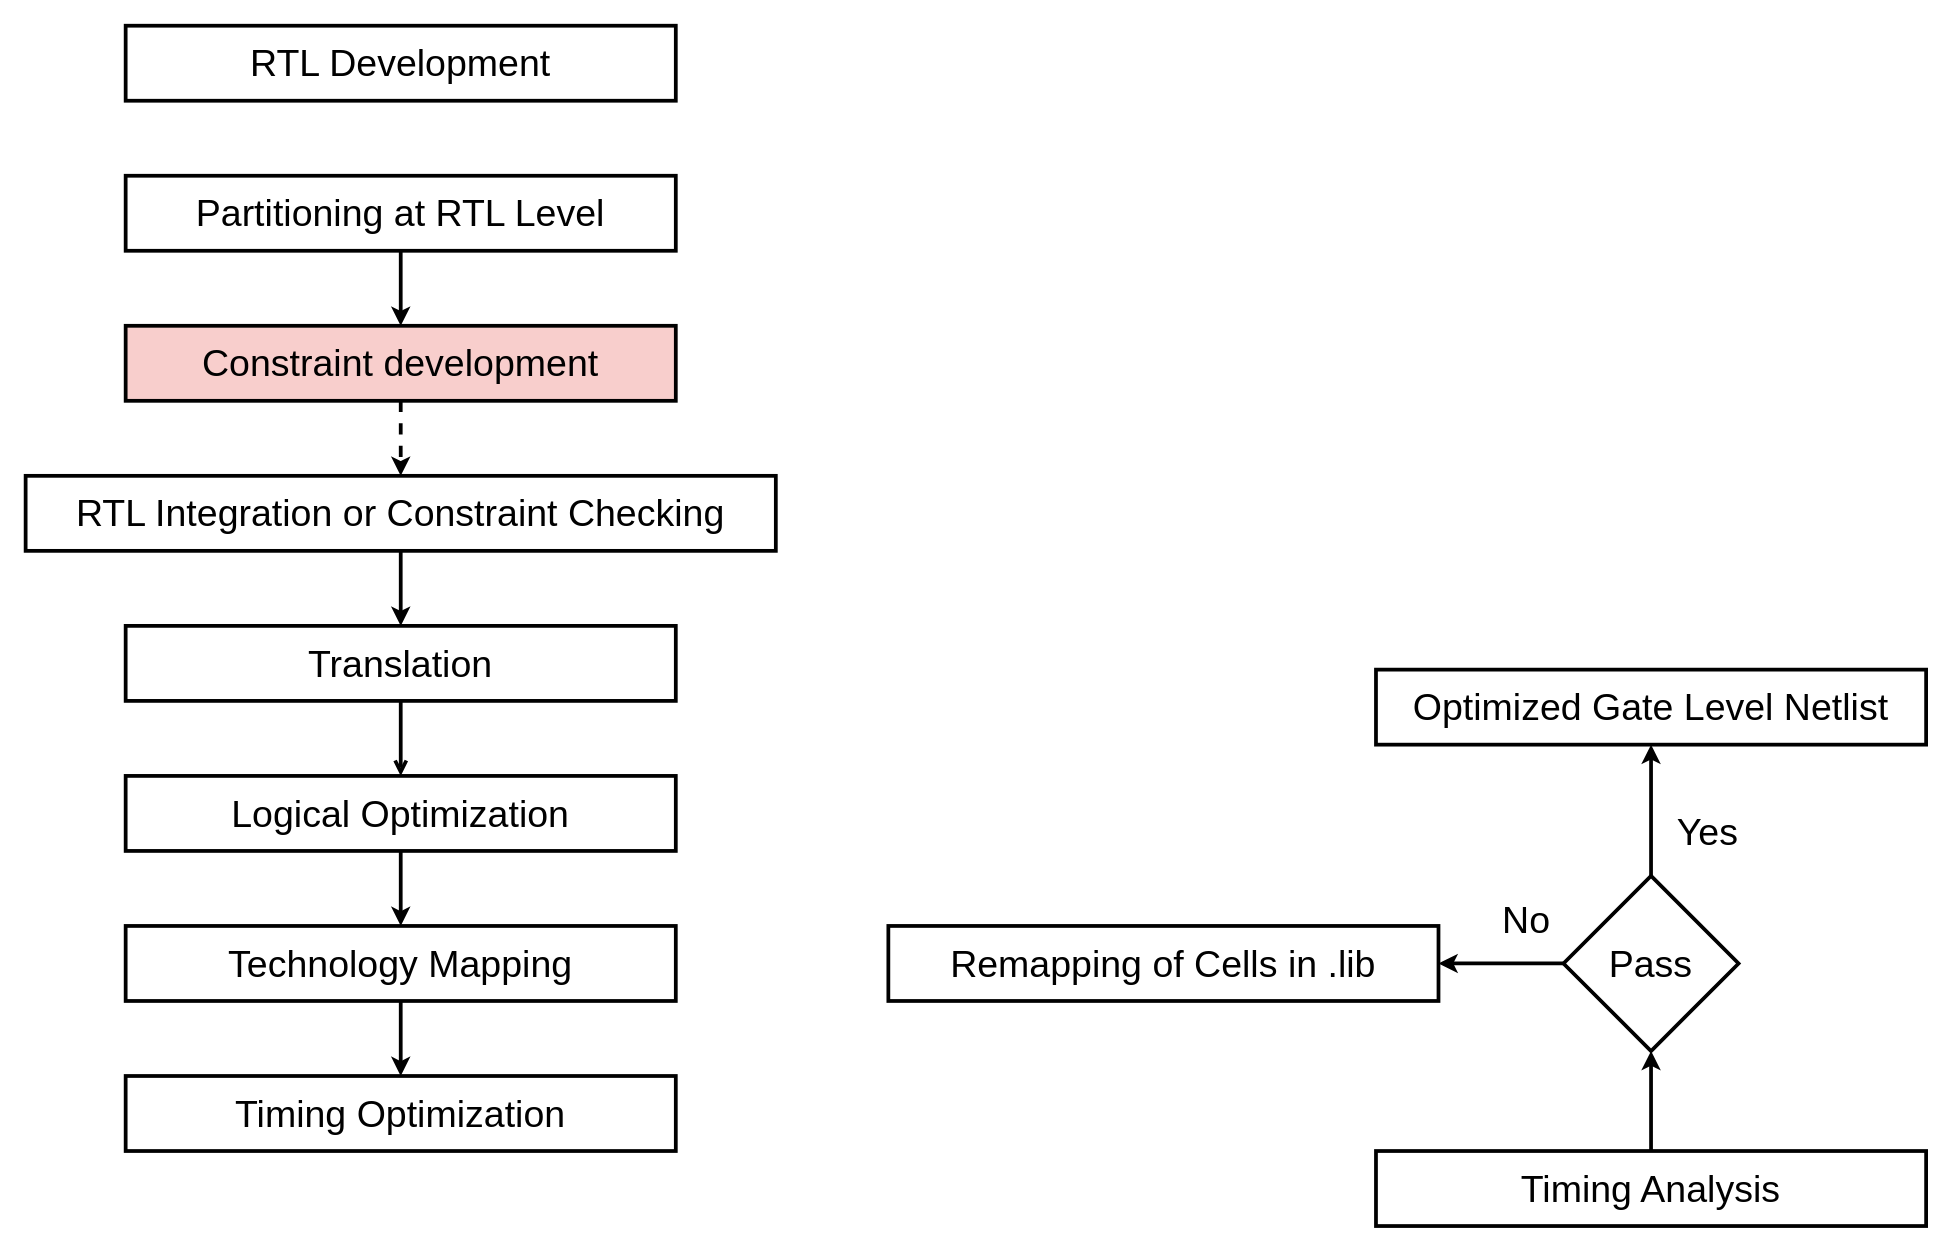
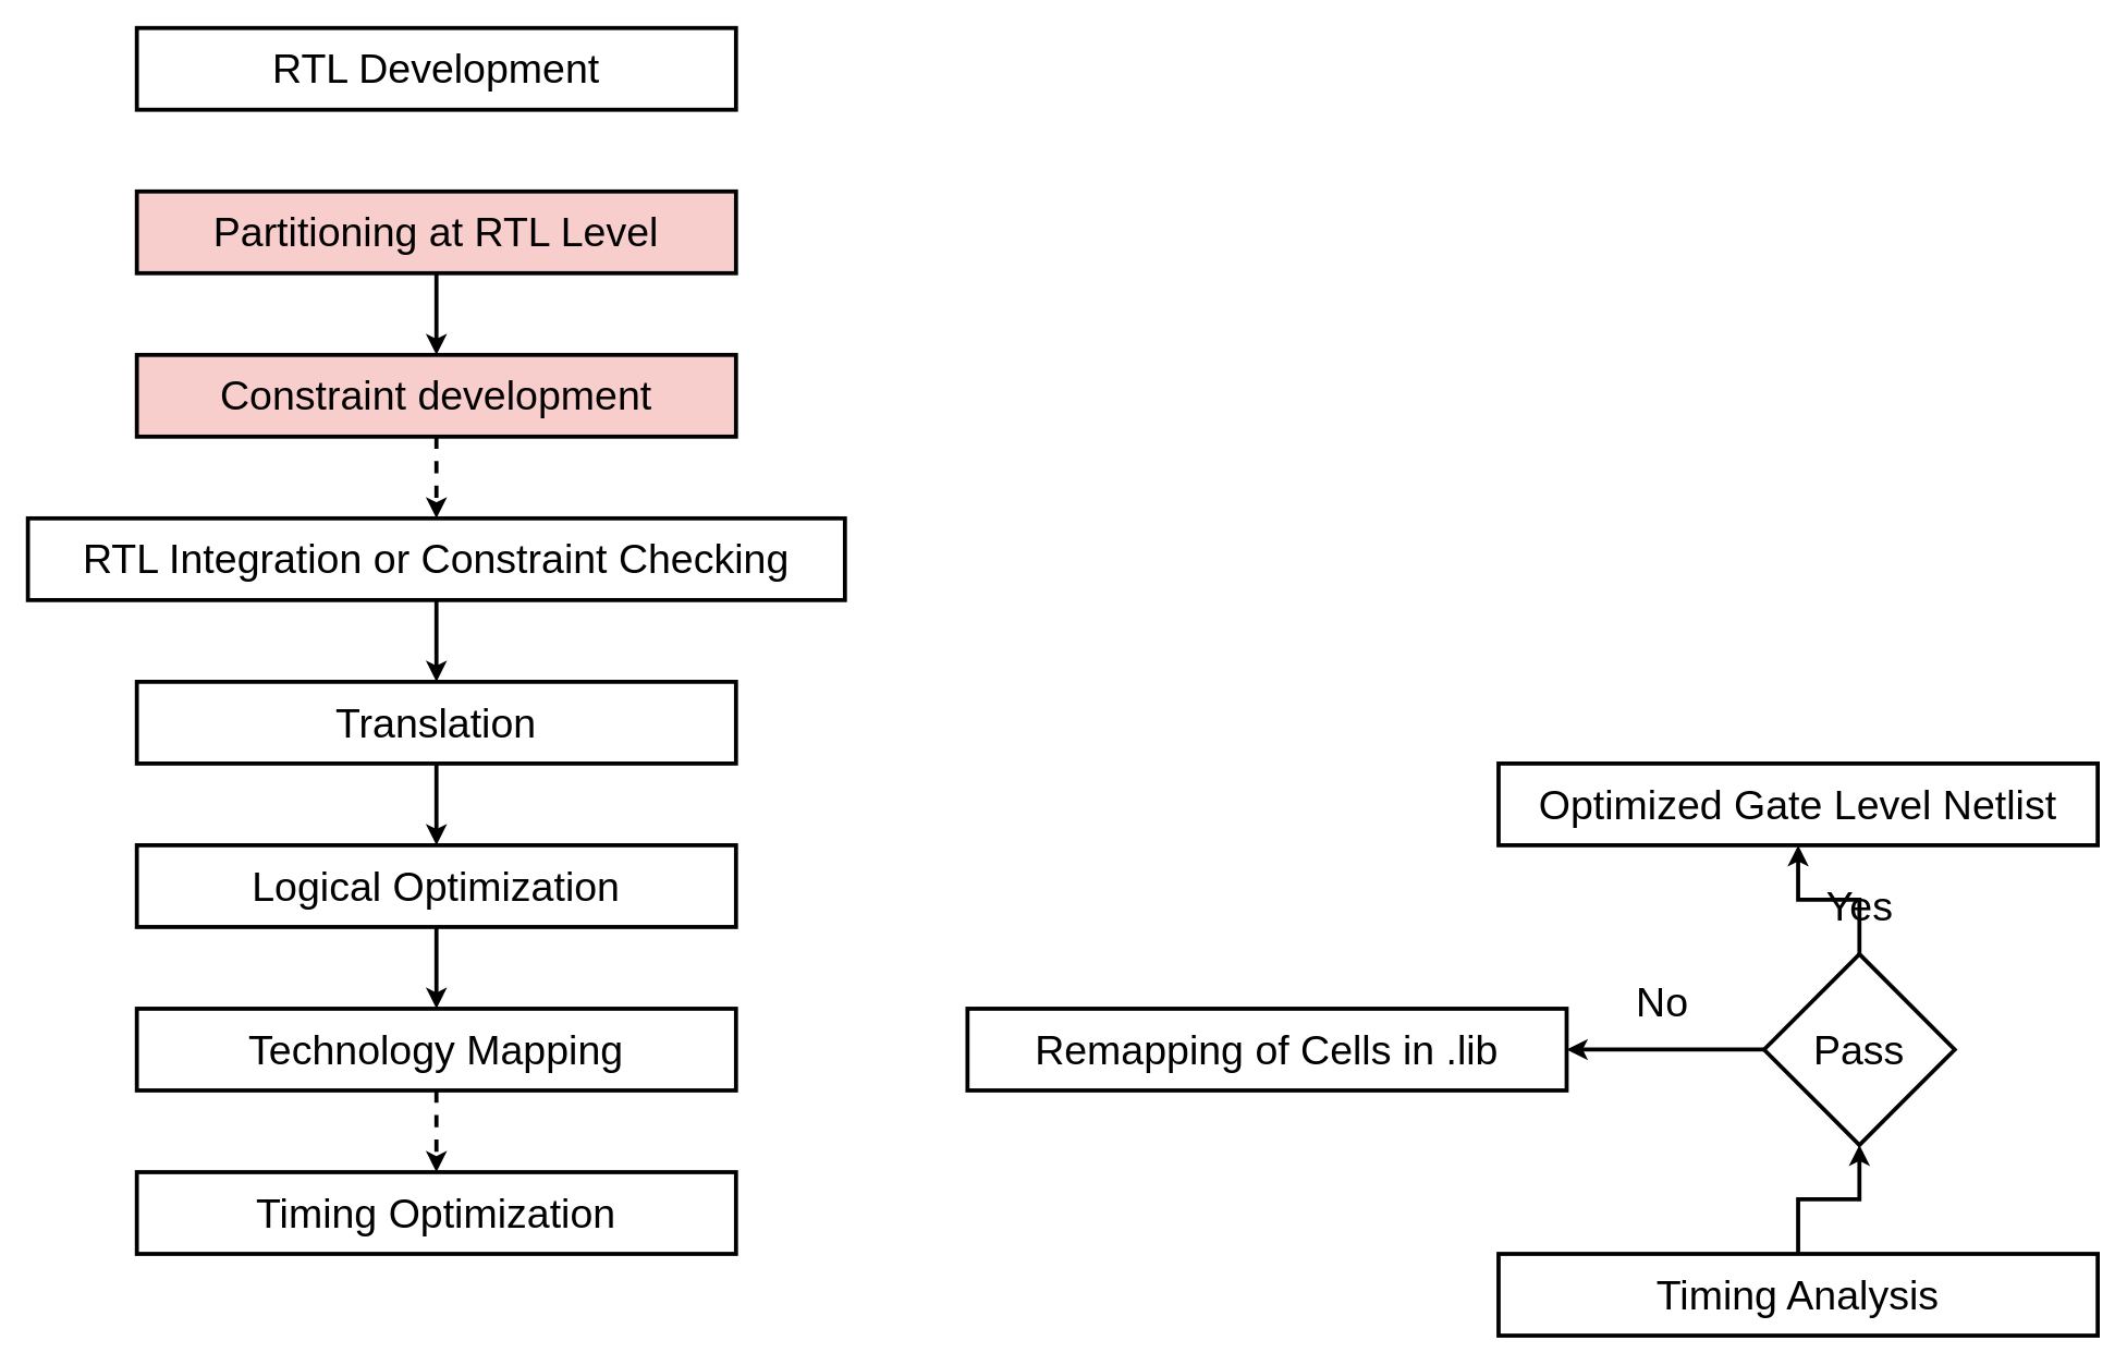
  <mxCell id="0" />
  <mxCell id="1" parent="0" />
  <mxCell id="2" value="RTL Development" style="rounded=0;whiteSpace=wrap;html=1;fontSize=30;strokeWidth=3;" vertex="1" parent="1"><mxGeometry x="100" y="20" width="440" height="60" as="geometry" /></mxCell>
  <mxCell id="3" value="" style="edgeStyle=orthogonalEdgeStyle;rounded=0;orthogonalLoop=1;jettySize=auto;html=1;strokeWidth=3;" edge="1" parent="1" source="4" target="6"><mxGeometry relative="1" as="geometry" /></mxCell>
- <mxCell id="4" value="Partitioning at RTL Level" style="rounded=0;whiteSpace=wrap;html=1;fontSize=30;strokeWidth=3;" vertex="1" parent="1"><mxGeometry x="100" y="140" width="440" height="60" as="geometry" /></mxCell>
+ <mxCell id="4" value="Partitioning at RTL Level" style="rounded=0;whiteSpace=wrap;html=1;fontSize=30;strokeWidth=3;fillColor=#f8cecc;" vertex="1" parent="1"><mxGeometry x="100" y="140" width="440" height="60" as="geometry" /></mxCell>
  <mxCell id="5" value="" style="edgeStyle=orthogonalEdgeStyle;rounded=0;orthogonalLoop=1;jettySize=auto;html=1;strokeWidth=3;dashed=1;" edge="1" parent="1" source="6" target="8"><mxGeometry relative="1" as="geometry" /></mxCell>
  <mxCell id="6" value="Constraint development" style="rounded=0;whiteSpace=wrap;html=1;fontSize=30;strokeWidth=3;fillColor=#f8cecc;" vertex="1" parent="1"><mxGeometry x="100" y="260" width="440" height="60" as="geometry" /></mxCell>
  <mxCell id="7" value="" style="edgeStyle=orthogonalEdgeStyle;rounded=0;orthogonalLoop=1;jettySize=auto;html=1;strokeWidth=3;" edge="1" parent="1" source="8" target="10"><mxGeometry relative="1" as="geometry" /></mxCell>
  <mxCell id="8" value="RTL Integration or Constraint Checking" style="rounded=0;whiteSpace=wrap;html=1;fontSize=30;strokeWidth=3;" vertex="1" parent="1"><mxGeometry x="20" y="380" width="600" height="60" as="geometry" /></mxCell>
- <mxCell id="9" value="" style="edgeStyle=orthogonalEdgeStyle;rounded=0;orthogonalLoop=1;jettySize=auto;html=1;strokeWidth=3;endArrow=open;" edge="1" parent="1" source="10" target="12"><mxGeometry relative="1" as="geometry" /></mxCell>
+ <mxCell id="9" value="" style="edgeStyle=orthogonalEdgeStyle;rounded=0;orthogonalLoop=1;jettySize=auto;html=1;strokeWidth=3;" edge="1" parent="1" source="10" target="12"><mxGeometry relative="1" as="geometry" /></mxCell>
  <mxCell id="10" value="Translation" style="rounded=0;whiteSpace=wrap;html=1;fontSize=30;strokeWidth=3;" vertex="1" parent="1"><mxGeometry x="100" y="500" width="440" height="60" as="geometry" /></mxCell>
  <mxCell id="11" value="" style="edgeStyle=orthogonalEdgeStyle;rounded=0;orthogonalLoop=1;jettySize=auto;html=1;strokeWidth=3;" edge="1" parent="1" source="12" target="14"><mxGeometry relative="1" as="geometry" /></mxCell>
  <mxCell id="12" value="Logical Optimization" style="rounded=0;whiteSpace=wrap;html=1;fontSize=30;strokeWidth=3;" vertex="1" parent="1"><mxGeometry x="100" y="620" width="440" height="60" as="geometry" /></mxCell>
- <mxCell id="13" value="" style="edgeStyle=orthogonalEdgeStyle;rounded=0;orthogonalLoop=1;jettySize=auto;html=1;strokeWidth=3;" edge="1" parent="1" source="14" target="15"><mxGeometry relative="1" as="geometry" /></mxCell>
+ <mxCell id="13" value="" style="edgeStyle=orthogonalEdgeStyle;rounded=0;orthogonalLoop=1;jettySize=auto;html=1;strokeWidth=3;dashed=1;" edge="1" parent="1" source="14" target="15"><mxGeometry relative="1" as="geometry" /></mxCell>
  <mxCell id="14" value="Technology Mapping" style="rounded=0;whiteSpace=wrap;html=1;fontSize=30;strokeWidth=3;" vertex="1" parent="1"><mxGeometry x="100" y="740" width="440" height="60" as="geometry" /></mxCell>
  <mxCell id="15" value="Timing Optimization" style="rounded=0;whiteSpace=wrap;html=1;fontSize=30;strokeWidth=3;" vertex="1" parent="1"><mxGeometry x="100" y="860" width="440" height="60" as="geometry" /></mxCell>
  <mxCell id="16" value="" style="edgeStyle=orthogonalEdgeStyle;rounded=0;orthogonalLoop=1;jettySize=auto;html=1;strokeWidth=3;" edge="1" parent="1" source="17" target="21"><mxGeometry relative="1" as="geometry" /></mxCell>
  <mxCell id="17" value="Timing Analysis" style="rounded=0;whiteSpace=wrap;html=1;fontSize=30;strokeWidth=3;" vertex="1" parent="1"><mxGeometry x="1100" y="920" width="440" height="60" as="geometry" /></mxCell>
- <mxCell id="18" value="Optimized Gate Level Netlist" style="rounded=0;whiteSpace=wrap;html=1;fontSize=30;strokeWidth=3;" vertex="1" parent="1"><mxGeometry x="1100" y="535" width="440" height="60" as="geometry" /></mxCell>
+ <mxCell id="18" value="Optimized Gate Level Netlist" style="rounded=0;whiteSpace=wrap;html=1;fontSize=30;strokeWidth=3;" vertex="1" parent="1"><mxGeometry x="1100" y="560" width="440" height="60" as="geometry" /></mxCell>
  <mxCell id="19" value="" style="edgeStyle=orthogonalEdgeStyle;rounded=0;orthogonalLoop=1;jettySize=auto;html=1;strokeWidth=3;" edge="1" parent="1" source="21" target="18"><mxGeometry relative="1" as="geometry" /></mxCell>
  <mxCell id="20" value="" style="edgeStyle=orthogonalEdgeStyle;rounded=0;orthogonalLoop=1;jettySize=auto;html=1;strokeWidth=3;" edge="1" parent="1" source="21" target="22"><mxGeometry relative="1" as="geometry" /></mxCell>
- <mxCell id="21" value="Pass" style="rhombus;whiteSpace=wrap;html=1;strokeWidth=3;fontSize=30;" vertex="1" parent="1"><mxGeometry x="1250" y="700" width="140" height="140" as="geometry" /></mxCell>
+ <mxCell id="21" value="Pass" style="rhombus;whiteSpace=wrap;html=1;strokeWidth=3;fontSize=30;" vertex="1" parent="1"><mxGeometry x="1295" y="700" width="140" height="140" as="geometry" /></mxCell>
  <mxCell id="22" value="Remapping of Cells in .lib" style="rounded=0;whiteSpace=wrap;html=1;fontSize=30;strokeWidth=3;" vertex="1" parent="1"><mxGeometry x="710" y="740" width="440" height="60" as="geometry" /></mxCell>
  <mxCell id="23" value="Yes" style="text;html=1;align=center;verticalAlign=middle;resizable=0;points=[];autosize=1;strokeColor=none;fillColor=none;fontSize=30;" vertex="1" parent="1"><mxGeometry x="1330" y="640" width="70" height="50" as="geometry" /></mxCell>
  <mxCell id="24" value="No" style="text;html=1;align=center;verticalAlign=middle;resizable=0;points=[];autosize=1;strokeColor=none;fillColor=none;fontSize=30;" vertex="1" parent="1"><mxGeometry x="1190" y="710" width="60" height="50" as="geometry" /></mxCell>
